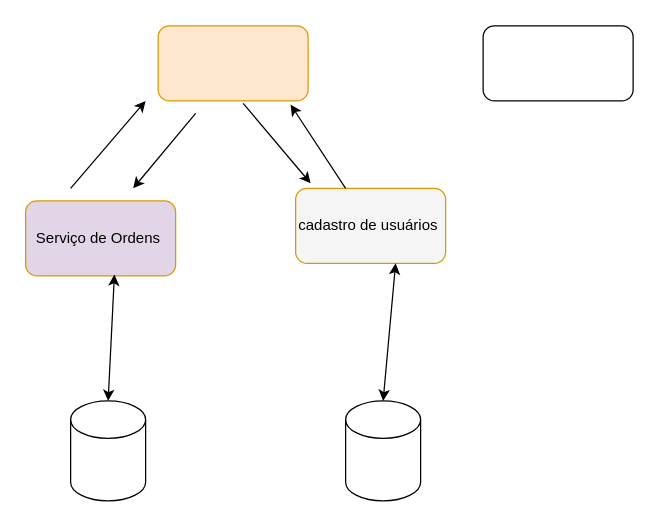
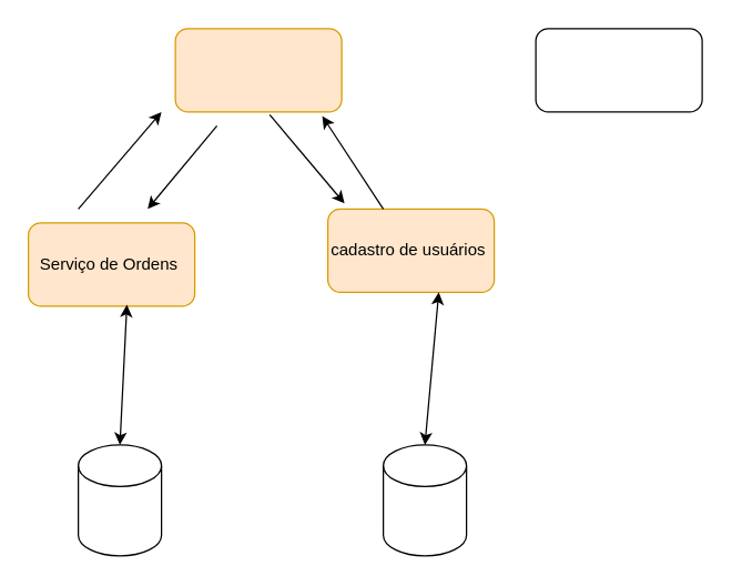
  <mxCell id="0" />
  <mxCell id="1" parent="0" />
  <mxCell id="2" value="" style="shape=cylinder3;whiteSpace=wrap;html=1;boundedLbl=1;backgroundOutline=1;size=15;" vertex="1" parent="1"><mxGeometry x="56" y="320" width="60" height="80" as="geometry" /></mxCell>
- <mxCell id="3" value="Serviço de Ordens&amp;nbsp;" style="rounded=1;whiteSpace=wrap;html=1;fillColor=#e1d5e7;strokeColor=#d79b00;" vertex="1" parent="1"><mxGeometry x="20" y="160" width="120" height="60" as="geometry" /></mxCell>
+ <mxCell id="3" value="Serviço de Ordens&amp;nbsp;" style="rounded=1;whiteSpace=wrap;html=1;fillColor=#ffe6cc;strokeColor=#d79b00;" vertex="1" parent="1"><mxGeometry x="20" y="160" width="120" height="60" as="geometry" /></mxCell>
  <mxCell id="4" value="" style="shape=cylinder3;whiteSpace=wrap;html=1;boundedLbl=1;backgroundOutline=1;size=15;" vertex="1" parent="1"><mxGeometry x="276" y="320" width="60" height="80" as="geometry" /></mxCell>
- <mxCell id="5" value="cadastro de usuários&amp;nbsp;" style="rounded=1;whiteSpace=wrap;html=1;fillColor=#f5f5f5;strokeColor=#d79b00;" vertex="1" parent="1"><mxGeometry x="236" y="150" width="120" height="60" as="geometry" /></mxCell>
+ <mxCell id="5" value="cadastro de usuários&amp;nbsp;" style="rounded=1;whiteSpace=wrap;html=1;fillColor=#ffe6cc;strokeColor=#d79b00;" vertex="1" parent="1"><mxGeometry x="236" y="150" width="120" height="60" as="geometry" /></mxCell>
  <mxCell id="6" value="" style="endArrow=classic;startArrow=classic;html=1;rounded=0;" edge="1" parent="1"><mxGeometry width="50" height="50" relative="1" as="geometry"><mxPoint x="316" y="210" as="sourcePoint" /><mxPoint x="306" y="320" as="targetPoint" /></mxGeometry></mxCell>
  <mxCell id="7" value="" style="rounded=1;whiteSpace=wrap;html=1;" vertex="1" parent="1"><mxGeometry x="386" y="20" width="120" height="60" as="geometry" /></mxCell>
  <mxCell id="8" value="" style="rounded=1;whiteSpace=wrap;html=1;fillColor=#ffe6cc;strokeColor=#d79b00;" vertex="1" parent="1"><mxGeometry x="126" y="20" width="120" height="60" as="geometry" /></mxCell>
  <mxCell id="9" value="" style="endArrow=classic;startArrow=classic;html=1;rounded=0;entryX=0.5;entryY=0;entryDx=0;entryDy=0;entryPerimeter=0;exitX=0.592;exitY=0.983;exitDx=0;exitDy=0;exitPerimeter=0;" edge="1" parent="1" source="3" target="2"><mxGeometry width="50" height="50" relative="1" as="geometry"><mxPoint x="86" y="290" as="sourcePoint" /><mxPoint x="136" y="110" as="targetPoint" /></mxGeometry></mxCell>
  <mxCell id="10" value="" style="endArrow=classic;html=1;rounded=0;entryX=0.883;entryY=1.05;entryDx=0;entryDy=0;entryPerimeter=0;" edge="1" parent="1" target="8"><mxGeometry width="50" height="50" relative="1" as="geometry"><mxPoint x="276" y="150" as="sourcePoint" /><mxPoint x="326" y="100" as="targetPoint" /></mxGeometry></mxCell>
  <mxCell id="11" value="" style="endArrow=classic;html=1;rounded=0;exitX=0.567;exitY=1.033;exitDx=0;exitDy=0;exitPerimeter=0;entryX=0.1;entryY=-0.067;entryDx=0;entryDy=0;entryPerimeter=0;" edge="1" parent="1" source="8" target="5"><mxGeometry width="50" height="50" relative="1" as="geometry"><mxPoint x="161" y="150" as="sourcePoint" /><mxPoint x="246" y="140" as="targetPoint" /></mxGeometry></mxCell>
  <mxCell id="12" value="" style="endArrow=classic;html=1;rounded=0;" edge="1" parent="1"><mxGeometry width="50" height="50" relative="1" as="geometry"><mxPoint x="56" y="150" as="sourcePoint" /><mxPoint x="116" y="80" as="targetPoint" /></mxGeometry></mxCell>
  <mxCell id="13" value="" style="endArrow=classic;html=1;rounded=0;" edge="1" parent="1"><mxGeometry width="50" height="50" relative="1" as="geometry"><mxPoint x="156" y="90" as="sourcePoint" /><mxPoint x="106" y="150" as="targetPoint" /></mxGeometry></mxCell>
